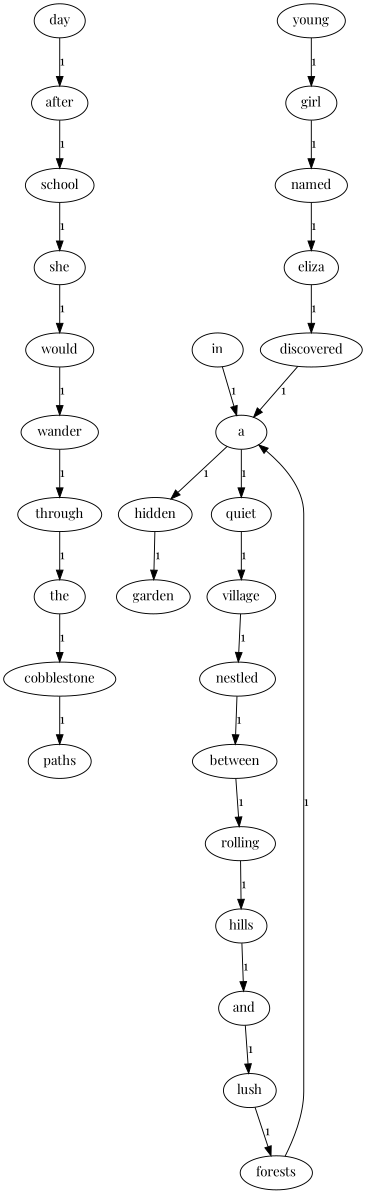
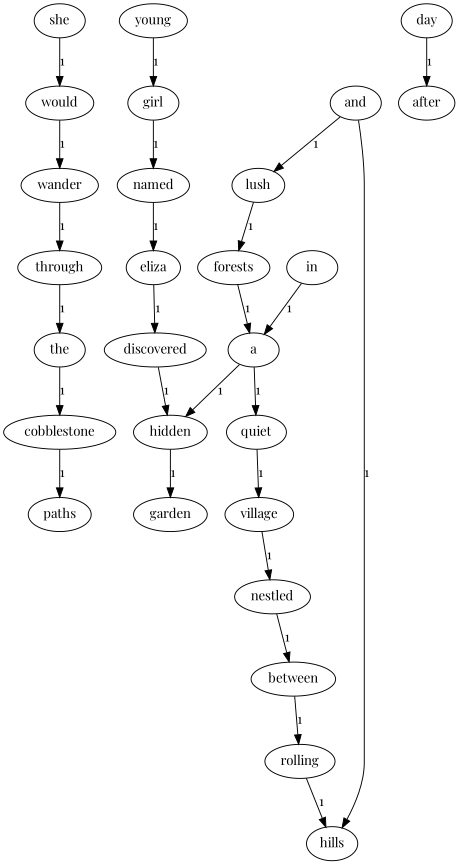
  digraph {
    fontname="Playfair Display"
    node [fontname="Playfair Display"]
    edge [fontname="Playfair Display"]
    through
    the
    cobblestone
    paths
    named
    eliza
    discovered
    a
    hidden
    quiet
    garden
    young
    girl
    village
    rolling
    hills
    and
    lush
    would
    wander
-   school
    she
    forests
    nestled
    between
    after
    day
    in
    through -> the [label=1]
    the -> cobblestone [label=1]
    cobblestone -> paths [label=1]
    named -> eliza [label=1]
    eliza -> discovered [label=1]
-   discovered -> a [label=1]
+   discovered -> hidden [label=1]
    a -> hidden [label=1]
    a -> quiet [label=1]
    hidden -> garden [label=1]
    quiet -> village [label=1]
    young -> girl [label=1]
    girl -> named [label=1]
    village -> nestled [label=1]
    rolling -> hills [label=1]
-   hills -> and [label=1]
+   and -> hills [label=1]
    and -> lush [label=1]
    lush -> forests [label=1]
    would -> wander [label=1]
    wander -> through [label=1]
-   school -> she [label=1]
    she -> would [label=1]
    forests -> a [label=1]
    nestled -> between [label=1]
    between -> rolling [label=1]
-   after -> school [label=1]
    day -> after [label=1]
    in -> a [label=1]
  }
